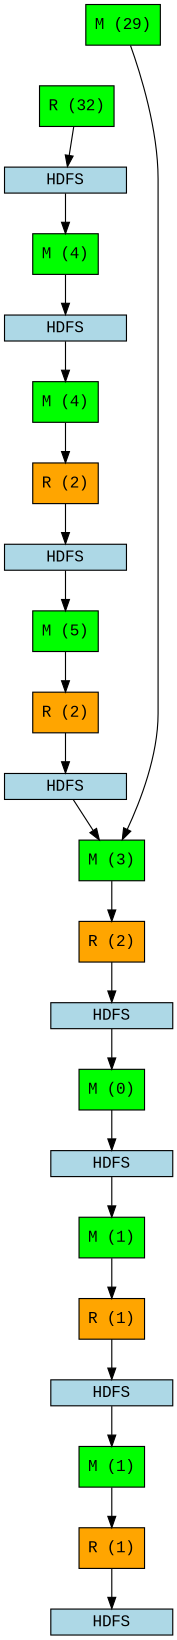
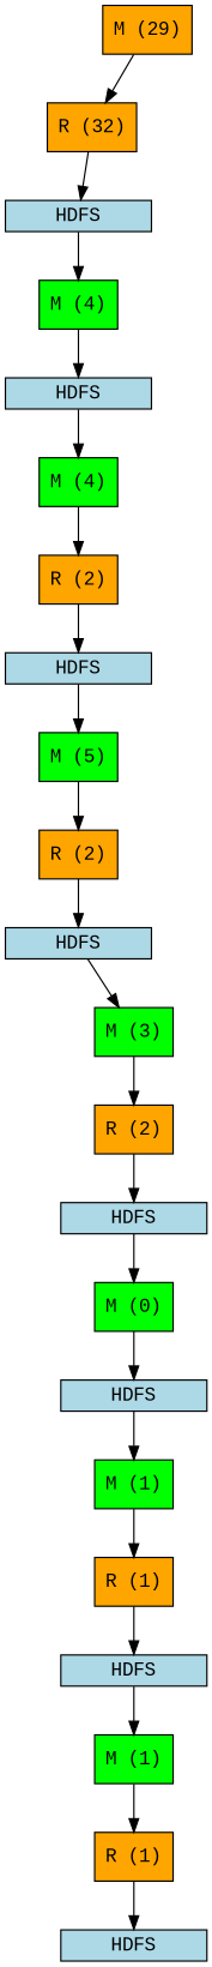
  digraph {
    fontname="Liberation Mono"
    node [fillcolor=green fontname="Liberation Mono" shape=box style=filled]
    edge [fontname="Liberation Mono"]
-   n1 [label="M (29)"]
-   n2 [label="R (32)"]
+   n1 [fillcolor=orange label="M (29)"]
+   n2 [fillcolor=orange label="R (32)"]
    n3 [fillcolor=lightblue height=0.25 label=HDFS width=1.5]
    n4 [label="M (4)"]
    n5 [fillcolor=lightblue height=0.25 label=HDFS width=1.5]
    n6 [label="M (4)"]
    n7 [fillcolor=orange label="R (2)"]
    n8 [fillcolor=lightblue height=0.25 label=HDFS width=1.5]
    n9 [label="M (5)"]
    n10 [fillcolor=orange label="R (2)"]
    n11 [fillcolor=lightblue height=0.25 label=HDFS width=1.5]
    n12 [label="M (3)"]
    n13 [fillcolor=orange label="R (2)"]
    n14 [fillcolor=lightblue height=0.25 label=HDFS width=1.5]
    n15 [label="M (0)"]
    n16 [fillcolor=lightblue height=0.25 label=HDFS width=1.5]
    n17 [label="M (1)"]
    n18 [fillcolor=orange label="R (1)"]
    n19 [fillcolor=lightblue height=0.25 label=HDFS width=1.5]
    n20 [label="M (1)"]
    n21 [fillcolor=orange label="R (1)"]
    n22 [fillcolor=lightblue height=0.25 label=HDFS width=1.5]
-   n1 -> n12
+   n1 -> n2
    n2 -> n3
    n3 -> n4
    n4 -> n5
    n5 -> n6
    n6 -> n7
    n7 -> n8
    n8 -> n9
    n9 -> n10
    n10 -> n11
    n11 -> n12
    n12 -> n13
    n13 -> n14
    n14 -> n15
    n15 -> n16
    n16 -> n17
    n17 -> n18
    n18 -> n19
    n19 -> n20
    n20 -> n21
    n21 -> n22
  }
